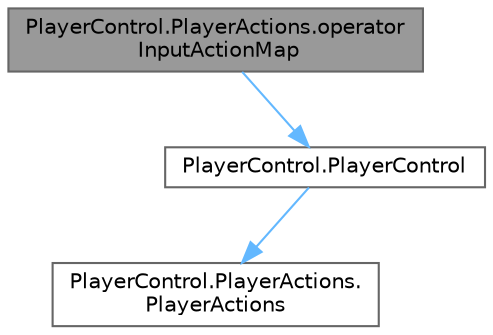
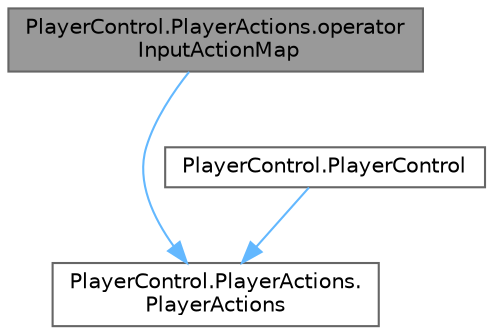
  digraph {
    rankdir=TB
    node [color=grey40 fillcolor=white fontname=Helvetica fontsize=10 shape=box style=filled]
    edge [color=steelblue1 fontname=Helvetica fontsize=10 labelfontname=Helvetica labelfontsize=10 style=solid]
    n1 [color=gray40 fillcolor=grey60 fontcolor=black height=0.2 label="PlayerControl.PlayerActions.operator\l InputActionMap" width=0.4]
    n2 [height=0.2 label="PlayerControl.PlayerActions.\lPlayerActions" width=0.4]
    n3 [height=0.2 label="PlayerControl.PlayerControl" width=0.4]
-   n1 -> n3
+   n1 -> n2
    n3 -> n2
  }
